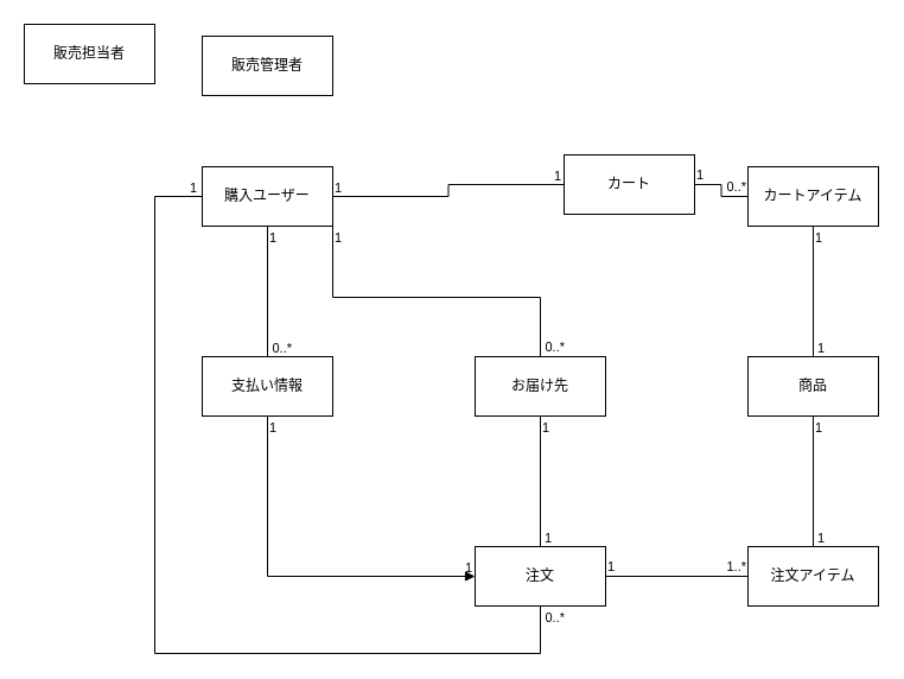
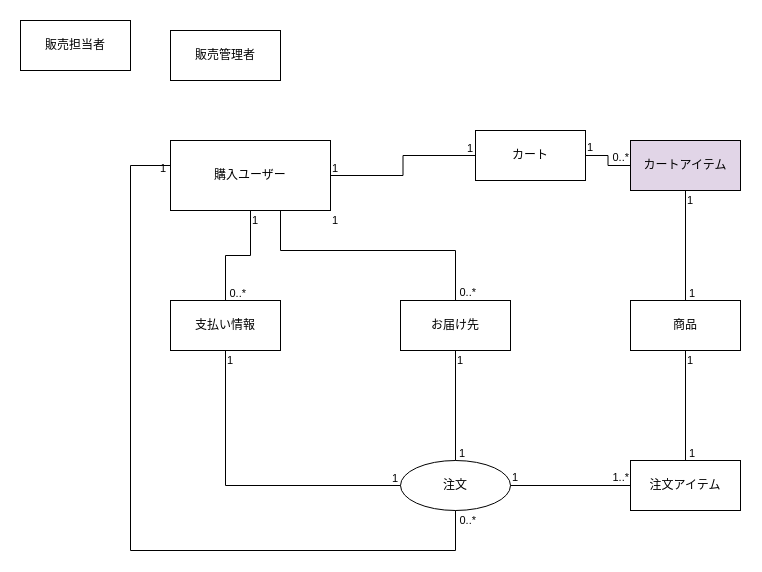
  <mxCell id="0" />
  <mxCell id="1" parent="0" />
- <mxCell id="2" value="購入ユーザー" style="html=1;whiteSpace=wrap;" vertex="1" parent="1"><mxGeometry x="170" y="140" width="110" height="50" as="geometry" /></mxCell>
+ <mxCell id="2" value="購入ユーザー" style="html=1;whiteSpace=wrap;" vertex="1" parent="1"><mxGeometry x="170" y="140" width="160" height="70" as="geometry" /></mxCell>
  <mxCell id="3" value="販売担当者" style="html=1;whiteSpace=wrap;" vertex="1" parent="1"><mxGeometry x="20" y="20" width="110" height="50" as="geometry" /></mxCell>
  <mxCell id="4" value="販売管理者" style="html=1;whiteSpace=wrap;" vertex="1" parent="1"><mxGeometry x="170" y="30" width="110" height="50" as="geometry" /></mxCell>
  <mxCell id="5" value="商品" style="html=1;whiteSpace=wrap;" vertex="1" parent="1"><mxGeometry x="630" y="300" width="110" height="50" as="geometry" /></mxCell>
  <mxCell id="6" value="支払い情報" style="html=1;whiteSpace=wrap;" vertex="1" parent="1"><mxGeometry x="170" y="300" width="110" height="50" as="geometry" /></mxCell>
  <mxCell id="7" value="お届け先" style="html=1;whiteSpace=wrap;" vertex="1" parent="1"><mxGeometry x="400" y="300" width="110" height="50" as="geometry" /></mxCell>
  <mxCell id="8" value="カート" style="html=1;whiteSpace=wrap;" vertex="1" parent="1"><mxGeometry x="475" y="130" width="110" height="50" as="geometry" /></mxCell>
- <mxCell id="9" value="カートアイテム" style="html=1;whiteSpace=wrap;" vertex="1" parent="1"><mxGeometry x="630" y="140" width="110" height="50" as="geometry" /></mxCell>
- <mxCell id="10" value="注文" style="html=1;whiteSpace=wrap;" vertex="1" parent="1"><mxGeometry x="400" y="460" width="110" height="50" as="geometry" /></mxCell>
+ <mxCell id="9" value="カートアイテム" style="html=1;whiteSpace=wrap;fillColor=#e1d5e7;" vertex="1" parent="1"><mxGeometry x="630" y="140" width="110" height="50" as="geometry" /></mxCell>
+ <mxCell id="10" value="注文" style="ellipse;html=1;whiteSpace=wrap;" vertex="1" parent="1"><mxGeometry x="400" y="460" width="110" height="50" as="geometry" /></mxCell>
  <mxCell id="11" value="注文アイテム" style="html=1;whiteSpace=wrap;" vertex="1" parent="1"><mxGeometry x="630" y="460" width="110" height="50" as="geometry" /></mxCell>
  <mxCell id="12" value="" style="endArrow=none;html=1;edgeStyle=orthogonalEdgeStyle;rounded=0;exitX=1;exitY=0.5;exitDx=0;exitDy=0;entryX=0;entryY=0.5;entryDx=0;entryDy=0;" edge="1" parent="1" source="2" target="8"><mxGeometry relative="1" as="geometry"><mxPoint x="270" y="130" as="sourcePoint" /><mxPoint x="430" y="130" as="targetPoint" /></mxGeometry></mxCell>
  <mxCell id="13" value="1" style="edgeLabel;resizable=0;html=1;align=left;verticalAlign=bottom;labelBackgroundColor=none;" connectable="0" vertex="1" parent="12"><mxGeometry x="-1" relative="1" as="geometry"><mxPoint y="1" as="offset" /></mxGeometry></mxCell>
  <mxCell id="14" value="1" style="edgeLabel;resizable=0;html=1;align=right;verticalAlign=bottom;labelBackgroundColor=none;" connectable="0" vertex="1" parent="12"><mxGeometry x="1" relative="1" as="geometry"><mxPoint x="-2" y="1" as="offset" /></mxGeometry></mxCell>
  <mxCell id="15" value="" style="endArrow=none;html=1;edgeStyle=orthogonalEdgeStyle;rounded=0;exitX=1;exitY=0.5;exitDx=0;exitDy=0;entryX=0;entryY=0.5;entryDx=0;entryDy=0;" edge="1" parent="1" source="8" target="9"><mxGeometry relative="1" as="geometry"><mxPoint x="510" y="130" as="sourcePoint" /><mxPoint x="630" y="130" as="targetPoint" /></mxGeometry></mxCell>
  <mxCell id="16" value="1" style="edgeLabel;resizable=0;html=1;align=left;verticalAlign=bottom;labelBackgroundColor=none;" connectable="0" vertex="1" parent="15"><mxGeometry x="-1" relative="1" as="geometry" /></mxCell>
  <mxCell id="17" value="0..*" style="edgeLabel;resizable=0;html=1;align=right;verticalAlign=bottom;labelBackgroundColor=none;" connectable="0" vertex="1" parent="15"><mxGeometry x="1" relative="1" as="geometry"><mxPoint x="-1" as="offset" /></mxGeometry></mxCell>
  <mxCell id="18" value="" style="endArrow=none;html=1;edgeStyle=orthogonalEdgeStyle;rounded=0;exitX=0.5;exitY=1;exitDx=0;exitDy=0;entryX=0.5;entryY=0;entryDx=0;entryDy=0;" edge="1" parent="1" source="9" target="5"><mxGeometry relative="1" as="geometry"><mxPoint x="520" y="175" as="sourcePoint" /><mxPoint x="640" y="175" as="targetPoint" /></mxGeometry></mxCell>
  <mxCell id="19" value="1" style="edgeLabel;resizable=0;html=1;align=left;verticalAlign=bottom;labelBackgroundColor=none;" connectable="0" vertex="1" parent="18"><mxGeometry x="-1" relative="1" as="geometry"><mxPoint y="18" as="offset" /></mxGeometry></mxCell>
  <mxCell id="20" value="1" style="edgeLabel;resizable=0;html=1;align=right;verticalAlign=bottom;labelBackgroundColor=none;" connectable="0" vertex="1" parent="18"><mxGeometry x="1" relative="1" as="geometry"><mxPoint x="10" y="1" as="offset" /></mxGeometry></mxCell>
  <mxCell id="21" value="" style="endArrow=none;html=1;edgeStyle=orthogonalEdgeStyle;rounded=0;exitX=1;exitY=1;exitDx=0;exitDy=0;entryX=0.5;entryY=0;entryDx=0;entryDy=0;" edge="1" parent="1" source="2" target="7"><mxGeometry relative="1" as="geometry"><mxPoint x="280" y="250" as="sourcePoint" /><mxPoint x="400" y="250" as="targetPoint" /><Array as="points"><mxPoint x="280" y="250" /><mxPoint x="455" y="250" /></Array></mxGeometry></mxCell>
  <mxCell id="22" value="1" style="edgeLabel;resizable=0;html=1;align=left;verticalAlign=bottom;labelBackgroundColor=none;" connectable="0" vertex="1" parent="21"><mxGeometry x="-1" relative="1" as="geometry"><mxPoint y="18" as="offset" /></mxGeometry></mxCell>
  <mxCell id="23" value="0..*" style="edgeLabel;resizable=0;html=1;align=right;verticalAlign=bottom;labelBackgroundColor=none;" connectable="0" vertex="1" parent="21"><mxGeometry x="1" relative="1" as="geometry"><mxPoint x="21" as="offset" /></mxGeometry></mxCell>
  <mxCell id="24" value="" style="endArrow=none;html=1;edgeStyle=orthogonalEdgeStyle;rounded=0;exitX=0.5;exitY=1;exitDx=0;exitDy=0;entryX=0.5;entryY=0;entryDx=0;entryDy=0;" edge="1" parent="1" source="2" target="6"><mxGeometry relative="1" as="geometry"><mxPoint x="210" y="260" as="sourcePoint" /><mxPoint x="330" y="260" as="targetPoint" /></mxGeometry></mxCell>
  <mxCell id="25" value="1" style="edgeLabel;resizable=0;html=1;align=left;verticalAlign=bottom;labelBackgroundColor=none;" connectable="0" vertex="1" parent="24"><mxGeometry x="-1" relative="1" as="geometry"><mxPoint y="18" as="offset" /></mxGeometry></mxCell>
  <mxCell id="26" value="0..*" style="edgeLabel;resizable=0;html=1;align=right;verticalAlign=bottom;labelBackgroundColor=none;" connectable="0" vertex="1" parent="24"><mxGeometry x="1" relative="1" as="geometry"><mxPoint x="21" y="1" as="offset" /></mxGeometry></mxCell>
- <mxCell id="27" value="" style="endArrow=block;html=1;edgeStyle=orthogonalEdgeStyle;rounded=0;exitX=0.5;exitY=1;exitDx=0;exitDy=0;entryX=0;entryY=0.5;entryDx=0;entryDy=0;" edge="1" parent="1" source="6" target="10"><mxGeometry relative="1" as="geometry"><mxPoint x="250" y="370" as="sourcePoint" /><mxPoint x="250" y="480" as="targetPoint" /></mxGeometry></mxCell>
+ <mxCell id="27" value="" style="endArrow=none;html=1;edgeStyle=orthogonalEdgeStyle;rounded=0;exitX=0.5;exitY=1;exitDx=0;exitDy=0;entryX=0;entryY=0.5;entryDx=0;entryDy=0;" edge="1" parent="1" source="6" target="10"><mxGeometry relative="1" as="geometry"><mxPoint x="250" y="370" as="sourcePoint" /><mxPoint x="250" y="480" as="targetPoint" /></mxGeometry></mxCell>
  <mxCell id="28" value="1" style="edgeLabel;resizable=0;html=1;align=left;verticalAlign=bottom;labelBackgroundColor=none;" connectable="0" vertex="1" parent="27"><mxGeometry x="-1" relative="1" as="geometry"><mxPoint y="18" as="offset" /></mxGeometry></mxCell>
  <mxCell id="29" value="1" style="edgeLabel;resizable=0;html=1;align=right;verticalAlign=bottom;labelBackgroundColor=none;" connectable="0" vertex="1" parent="27"><mxGeometry x="1" relative="1" as="geometry"><mxPoint x="-2" y="1" as="offset" /></mxGeometry></mxCell>
  <mxCell id="30" value="" style="endArrow=none;html=1;edgeStyle=orthogonalEdgeStyle;rounded=0;exitX=0.5;exitY=1;exitDx=0;exitDy=0;entryX=0.5;entryY=0;entryDx=0;entryDy=0;" edge="1" parent="1" source="7" target="10"><mxGeometry relative="1" as="geometry"><mxPoint x="380" y="370" as="sourcePoint" /><mxPoint x="380" y="480" as="targetPoint" /></mxGeometry></mxCell>
  <mxCell id="31" value="1" style="edgeLabel;resizable=0;html=1;align=left;verticalAlign=bottom;labelBackgroundColor=none;" connectable="0" vertex="1" parent="30"><mxGeometry x="-1" relative="1" as="geometry"><mxPoint y="18" as="offset" /></mxGeometry></mxCell>
  <mxCell id="32" value="1" style="edgeLabel;resizable=0;html=1;align=right;verticalAlign=bottom;labelBackgroundColor=none;" connectable="0" vertex="1" parent="30"><mxGeometry x="1" relative="1" as="geometry"><mxPoint x="10" y="1" as="offset" /></mxGeometry></mxCell>
  <mxCell id="33" value="" style="endArrow=none;html=1;edgeStyle=orthogonalEdgeStyle;rounded=0;exitX=0.5;exitY=1;exitDx=0;exitDy=0;entryX=0.5;entryY=0;entryDx=0;entryDy=0;" edge="1" parent="1" source="5" target="11"><mxGeometry relative="1" as="geometry"><mxPoint x="620" y="360" as="sourcePoint" /><mxPoint x="620" y="470" as="targetPoint" /></mxGeometry></mxCell>
  <mxCell id="34" value="1" style="edgeLabel;resizable=0;html=1;align=left;verticalAlign=bottom;labelBackgroundColor=none;" connectable="0" vertex="1" parent="33"><mxGeometry x="-1" relative="1" as="geometry"><mxPoint y="18" as="offset" /></mxGeometry></mxCell>
  <mxCell id="35" value="1" style="edgeLabel;resizable=0;html=1;align=right;verticalAlign=bottom;labelBackgroundColor=none;" connectable="0" vertex="1" parent="33"><mxGeometry x="1" relative="1" as="geometry"><mxPoint x="10" y="1" as="offset" /></mxGeometry></mxCell>
  <mxCell id="36" value="" style="endArrow=none;html=1;edgeStyle=orthogonalEdgeStyle;rounded=0;exitX=1;exitY=0.5;exitDx=0;exitDy=0;entryX=0;entryY=0.5;entryDx=0;entryDy=0;" edge="1" parent="1" source="10" target="11"><mxGeometry relative="1" as="geometry"><mxPoint x="510" y="540" as="sourcePoint" /><mxPoint x="600" y="510" as="targetPoint" /></mxGeometry></mxCell>
  <mxCell id="37" value="1" style="edgeLabel;resizable=0;html=1;align=left;verticalAlign=bottom;labelBackgroundColor=none;" connectable="0" vertex="1" parent="36"><mxGeometry x="-1" relative="1" as="geometry" /></mxCell>
  <mxCell id="38" value="1..*" style="edgeLabel;resizable=0;html=1;align=right;verticalAlign=bottom;labelBackgroundColor=none;" connectable="0" vertex="1" parent="36"><mxGeometry x="1" relative="1" as="geometry"><mxPoint x="-1" as="offset" /></mxGeometry></mxCell>
  <mxCell id="39" value="" style="endArrow=none;html=1;edgeStyle=orthogonalEdgeStyle;rounded=0;exitX=0;exitY=0.5;exitDx=0;exitDy=0;entryX=0.5;entryY=1;entryDx=0;entryDy=0;" edge="1" parent="1" source="2" target="10"><mxGeometry relative="1" as="geometry"><mxPoint x="235" y="360" as="sourcePoint" /><mxPoint x="410" y="495" as="targetPoint" /><Array as="points"><mxPoint x="130" y="165" /><mxPoint x="130" y="550" /><mxPoint x="455" y="550" /></Array></mxGeometry></mxCell>
  <mxCell id="40" value="1" style="edgeLabel;resizable=0;html=1;align=left;verticalAlign=bottom;labelBackgroundColor=none;" connectable="0" vertex="1" parent="39"><mxGeometry x="-1" relative="1" as="geometry"><mxPoint x="-12" y="1" as="offset" /></mxGeometry></mxCell>
  <mxCell id="41" value="0..*" style="edgeLabel;resizable=0;html=1;align=right;verticalAlign=bottom;labelBackgroundColor=none;" connectable="0" vertex="1" parent="39"><mxGeometry x="1" relative="1" as="geometry"><mxPoint x="21" y="18" as="offset" /></mxGeometry></mxCell>
